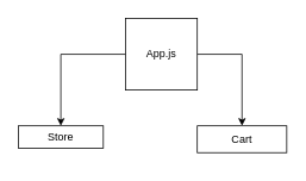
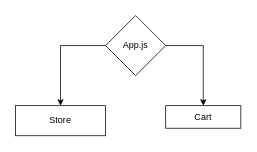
  <mxCell id="0" />
  <mxCell id="1" parent="0" />
  <mxCell id="2" style="edgeStyle=orthogonalEdgeStyle;rounded=0;orthogonalLoop=1;jettySize=auto;html=1;exitX=0;exitY=0.5;exitDx=0;exitDy=0;entryX=0.5;entryY=0;entryDx=0;entryDy=0;" edge="1" parent="1" source="4" target="5"><mxGeometry relative="1" as="geometry" /></mxCell>
  <mxCell id="3" style="edgeStyle=orthogonalEdgeStyle;rounded=0;orthogonalLoop=1;jettySize=auto;html=1;exitX=1;exitY=0.5;exitDx=0;exitDy=0;entryX=0.5;entryY=0;entryDx=0;entryDy=0;" edge="1" parent="1" source="4" target="6"><mxGeometry relative="1" as="geometry" /></mxCell>
- <mxCell id="4" value="App.js" style="whiteSpace=wrap;html=1;aspect=fixed;" vertex="1" parent="1"><mxGeometry x="140" y="20" width="80" height="80" as="geometry" /></mxCell>
- <mxCell id="5" value="Store" style="rounded=0;whiteSpace=wrap;html=1;" vertex="1" parent="1"><mxGeometry x="20" y="140" width="95" height="25" as="geometry" /></mxCell>
+ <mxCell id="4" value="App.js" style="rhombus;whiteSpace=wrap;html=1;aspect=fixed;" vertex="1" parent="1"><mxGeometry x="140" y="20" width="80" height="80" as="geometry" /></mxCell>
+ <mxCell id="5" value="Store" style="rounded=0;whiteSpace=wrap;html=1;" vertex="1" parent="1"><mxGeometry x="20" y="140" width="120" height="40" as="geometry" /></mxCell>
  <mxCell id="6" value="Cart" style="rounded=0;whiteSpace=wrap;html=1;" vertex="1" parent="1"><mxGeometry x="220" y="140" width="100" height="30" as="geometry" /></mxCell>
